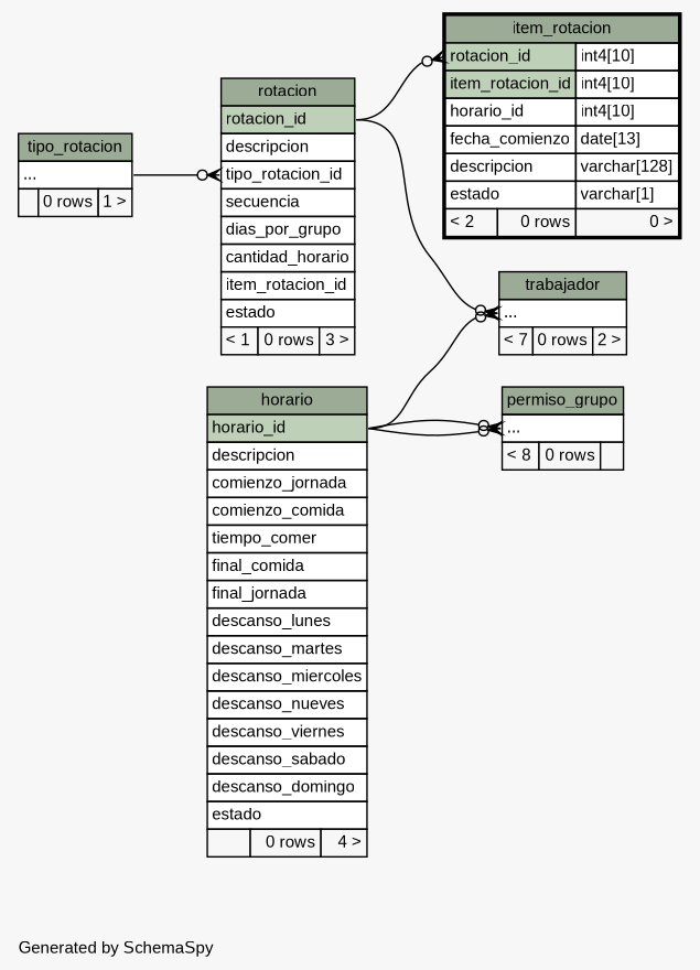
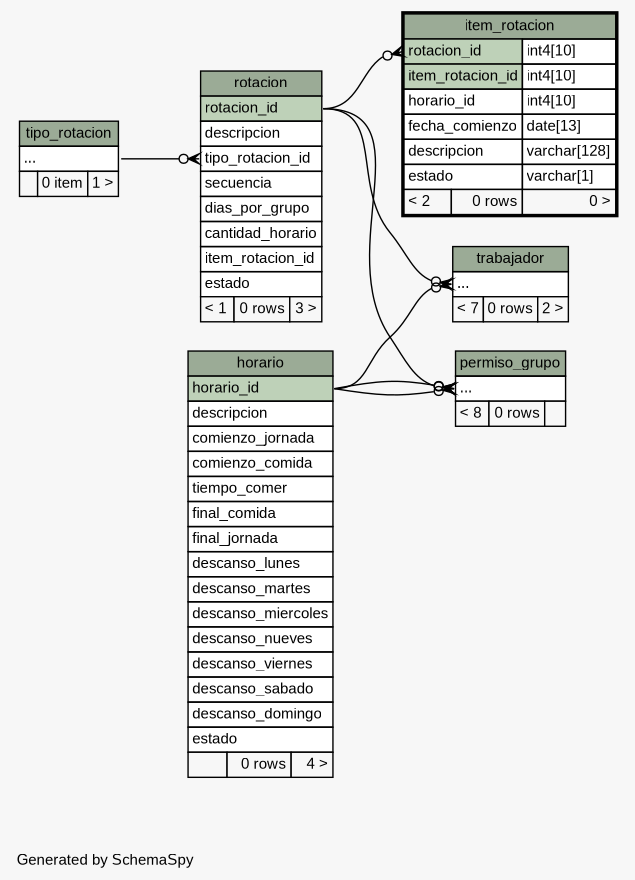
  digraph {
    bgcolor="#f7f7f7"
    fontname="Liberation Sans"
    fontsize=11
    label="\nGenerated by SchemaSpy"
    labeljust=l
    nodesep=0.18
    rankdir=RL
    ranksep=0.46
    node [fontname="Liberation Sans" fontsize=11 shape=plaintext]
    edge [arrowhead=none arrowsize=0.8 arrowtail=crowodot dir=back fontname="Liberation Sans" headport="rotacion_id:e" tailport="elipses:w"]
    n1 [label=<     <TABLE BORDER="2" CELLBORDER="1" CELLSPACING="0" BGCOLOR="#ffffff">       <TR><TD COLSPAN="3" BGCOLOR="#9bab96" ALIGN="CENTER">item_rotacion</TD></TR>       <TR><TD PORT="rotacion_id" COLSPAN="2" BGCOLOR="#bed1b8" ALIGN="LEFT">rotacion_id</TD><TD PORT="rotacion_id.type" ALIGN="LEFT">int4[10]</TD></TR>       <TR><TD PORT="item_rotacion_id" COLSPAN="2" BGCOLOR="#bed1b8" ALIGN="LEFT">item_rotacion_id</TD><TD PORT="item_rotacion_id.type" ALIGN="LEFT">int4[10]</TD></TR>       <TR><TD PORT="horario_id" COLSPAN="2" ALIGN="LEFT">horario_id</TD><TD PORT="horario_id.type" ALIGN="LEFT">int4[10]</TD></TR>       <TR><TD PORT="fecha_comienzo" COLSPAN="2" ALIGN="LEFT">fecha_comienzo</TD><TD PORT="fecha_comienzo.type" ALIGN="LEFT">date[13]</TD></TR>       <TR><TD PORT="descripcion" COLSPAN="2" ALIGN="LEFT">descripcion</TD><TD PORT="descripcion.type" ALIGN="LEFT">varchar[128]</TD></TR>       <TR><TD PORT="estado" COLSPAN="2" ALIGN="LEFT">estado</TD><TD PORT="estado.type" ALIGN="LEFT">varchar[1]</TD></TR>       <TR><TD ALIGN="LEFT" BGCOLOR="#f7f7f7">&lt; 2</TD><TD ALIGN="RIGHT" BGCOLOR="#f7f7f7">0 rows</TD><TD ALIGN="RIGHT" BGCOLOR="#f7f7f7">0 &gt;</TD></TR>     </TABLE>>]
    n2 [label=<     <TABLE BORDER="0" CELLBORDER="1" CELLSPACING="0" BGCOLOR="#ffffff">       <TR><TD COLSPAN="3" BGCOLOR="#9bab96" ALIGN="CENTER">rotacion</TD></TR>       <TR><TD PORT="rotacion_id" COLSPAN="3" BGCOLOR="#bed1b8" ALIGN="LEFT">rotacion_id</TD></TR>       <TR><TD PORT="descripcion" COLSPAN="3" ALIGN="LEFT">descripcion</TD></TR>       <TR><TD PORT="tipo_rotacion_id" COLSPAN="3" ALIGN="LEFT">tipo_rotacion_id</TD></TR>       <TR><TD PORT="secuencia" COLSPAN="3" ALIGN="LEFT">secuencia</TD></TR>       <TR><TD PORT="dias_por_grupo" COLSPAN="3" ALIGN="LEFT">dias_por_grupo</TD></TR>       <TR><TD PORT="cantidad_horario" COLSPAN="3" ALIGN="LEFT">cantidad_horario</TD></TR>       <TR><TD PORT="item_rotacion_id" COLSPAN="3" ALIGN="LEFT">item_rotacion_id</TD></TR>       <TR><TD PORT="estado" COLSPAN="3" ALIGN="LEFT">estado</TD></TR>       <TR><TD ALIGN="LEFT" BGCOLOR="#f7f7f7">&lt; 1</TD><TD ALIGN="RIGHT" BGCOLOR="#f7f7f7">0 rows</TD><TD ALIGN="RIGHT" BGCOLOR="#f7f7f7">3 &gt;</TD></TR>     </TABLE>>]
    n3 [label=<     <TABLE BORDER="0" CELLBORDER="1" CELLSPACING="0" BGCOLOR="#ffffff">       <TR><TD COLSPAN="3" BGCOLOR="#9bab96" ALIGN="CENTER">horario</TD></TR>       <TR><TD PORT="horario_id" COLSPAN="3" BGCOLOR="#bed1b8" ALIGN="LEFT">horario_id</TD></TR>       <TR><TD PORT="descripcion" COLSPAN="3" ALIGN="LEFT">descripcion</TD></TR>       <TR><TD PORT="comienzo_jornada" COLSPAN="3" ALIGN="LEFT">comienzo_jornada</TD></TR>       <TR><TD PORT="comienzo_comida" COLSPAN="3" ALIGN="LEFT">comienzo_comida</TD></TR>       <TR><TD PORT="tiempo_comer" COLSPAN="3" ALIGN="LEFT">tiempo_comer</TD></TR>       <TR><TD PORT="final_comida" COLSPAN="3" ALIGN="LEFT">final_comida</TD></TR>       <TR><TD PORT="final_jornada" COLSPAN="3" ALIGN="LEFT">final_jornada</TD></TR>       <TR><TD PORT="descanso_lunes" COLSPAN="3" ALIGN="LEFT">descanso_lunes</TD></TR>       <TR><TD PORT="descanso_martes" COLSPAN="3" ALIGN="LEFT">descanso_martes</TD></TR>       <TR><TD PORT="descanso_miercoles" COLSPAN="3" ALIGN="LEFT">descanso_miercoles</TD></TR>       <TR><TD PORT="descanso_nueves" COLSPAN="3" ALIGN="LEFT">descanso_nueves</TD></TR>       <TR><TD PORT="descanso_viernes" COLSPAN="3" ALIGN="LEFT">descanso_viernes</TD></TR>       <TR><TD PORT="descanso_sabado" COLSPAN="3" ALIGN="LEFT">descanso_sabado</TD></TR>       <TR><TD PORT="descanso_domingo" COLSPAN="3" ALIGN="LEFT">descanso_domingo</TD></TR>       <TR><TD PORT="estado" COLSPAN="3" ALIGN="LEFT">estado</TD></TR>       <TR><TD ALIGN="LEFT" BGCOLOR="#f7f7f7">  </TD><TD ALIGN="RIGHT" BGCOLOR="#f7f7f7">0 rows</TD><TD ALIGN="RIGHT" BGCOLOR="#f7f7f7">4 &gt;</TD></TR>     </TABLE>>]
-   n4 [label=<     <TABLE BORDER="0" CELLBORDER="1" CELLSPACING="0" BGCOLOR="#ffffff">       <TR><TD COLSPAN="3" BGCOLOR="#9bab96" ALIGN="CENTER">tipo_rotacion</TD></TR>       <TR><TD PORT="elipses" COLSPAN="3" ALIGN="LEFT">...</TD></TR>       <TR><TD ALIGN="LEFT" BGCOLOR="#f7f7f7">  </TD><TD ALIGN="RIGHT" BGCOLOR="#f7f7f7">0 rows</TD><TD ALIGN="RIGHT" BGCOLOR="#f7f7f7">1 &gt;</TD></TR>     </TABLE>>]
+   n4 [label=<     <TABLE BORDER="0" CELLBORDER="1" CELLSPACING="0" BGCOLOR="#ffffff">       <TR><TD COLSPAN="3" BGCOLOR="#9bab96" ALIGN="CENTER">tipo_rotacion</TD></TR>       <TR><TD PORT="elipses" COLSPAN="3" ALIGN="LEFT">...</TD></TR>       <TR><TD ALIGN="LEFT" BGCOLOR="#f7f7f7">  </TD><TD ALIGN="RIGHT" BGCOLOR="#f7f7f7">0 item</TD><TD ALIGN="RIGHT" BGCOLOR="#f7f7f7">1 &gt;</TD></TR>     </TABLE>>]
    n5 [label=<     <TABLE BORDER="0" CELLBORDER="1" CELLSPACING="0" BGCOLOR="#ffffff">       <TR><TD COLSPAN="3" BGCOLOR="#9bab96" ALIGN="CENTER">permiso_grupo</TD></TR>       <TR><TD PORT="elipses" COLSPAN="3" ALIGN="LEFT">...</TD></TR>       <TR><TD ALIGN="LEFT" BGCOLOR="#f7f7f7">&lt; 8</TD><TD ALIGN="RIGHT" BGCOLOR="#f7f7f7">0 rows</TD><TD ALIGN="RIGHT" BGCOLOR="#f7f7f7">  </TD></TR>     </TABLE>>]
    n6 [label=<     <TABLE BORDER="0" CELLBORDER="1" CELLSPACING="0" BGCOLOR="#ffffff">       <TR><TD COLSPAN="3" BGCOLOR="#9bab96" ALIGN="CENTER">trabajador</TD></TR>       <TR><TD PORT="elipses" COLSPAN="3" ALIGN="LEFT">...</TD></TR>       <TR><TD ALIGN="LEFT" BGCOLOR="#f7f7f7">&lt; 7</TD><TD ALIGN="RIGHT" BGCOLOR="#f7f7f7">0 rows</TD><TD ALIGN="RIGHT" BGCOLOR="#f7f7f7">2 &gt;</TD></TR>     </TABLE>>]
    n1 -> n2 [tailport="rotacion_id:w"]
    n2 -> n4 [headport="elipses:e" tailport="tipo_rotacion_id:w"]
+   n5 -> n2
    n5 -> n3 [headport="horario_id:e"]
    n5 -> n3 [headport="horario_id:e"]
    n6 -> n2
    n6 -> n3 [headport="horario_id:e"]
  }
